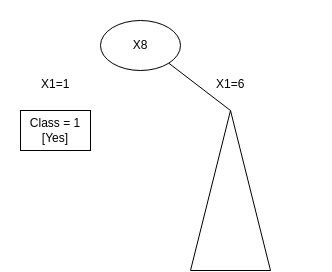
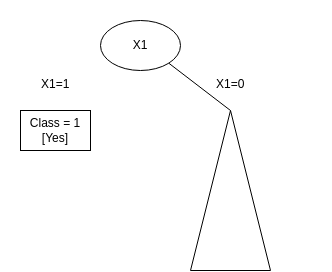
  <mxCell id="0" />
  <mxCell id="1" parent="0" />
- <mxCell id="2" value="X8" style="ellipse;whiteSpace=wrap;html=1;" vertex="1" parent="1"><mxGeometry x="100" y="20" width="80" height="50" as="geometry" /></mxCell>
+ <mxCell id="2" value="X1" style="ellipse;whiteSpace=wrap;html=1;" vertex="1" parent="1"><mxGeometry x="100" y="20" width="80" height="50" as="geometry" /></mxCell>
  <mxCell id="3" value="" style="triangle;whiteSpace=wrap;html=1;rotation=-90;" vertex="1" parent="1"><mxGeometry x="150" y="150" width="160" height="80" as="geometry" /></mxCell>
  <mxCell id="4" value="Class = 1&lt;br&gt;[Yes]" style="rounded=0;whiteSpace=wrap;html=1;" vertex="1" parent="1"><mxGeometry x="20" y="110" width="70" height="40" as="geometry" /></mxCell>
  <mxCell id="5" value="" style="endArrow=none;html=1;entryX=1;entryY=1;entryDx=0;entryDy=0;exitX=1;exitY=0.5;exitDx=0;exitDy=0;" edge="1" parent="1" source="3" target="2"><mxGeometry width="50" height="50" relative="1" as="geometry"><mxPoint x="100" y="300" as="sourcePoint" /><mxPoint x="140" y="260" as="targetPoint" /></mxGeometry></mxCell>
  <mxCell id="6" value="X1=1" style="text;strokeColor=none;fillColor=none;align=left;verticalAlign=top;spacingLeft=4;spacingRight=4;overflow=hidden;rotatable=0;points=[[0,0.5],[1,0.5]];portConstraint=eastwest;" vertex="1" parent="1"><mxGeometry x="35" y="70" width="40" height="26" as="geometry" /></mxCell>
- <mxCell id="7" value="X1=6" style="text;strokeColor=none;fillColor=none;align=left;verticalAlign=top;spacingLeft=4;spacingRight=4;overflow=hidden;rotatable=0;points=[[0,0.5],[1,0.5]];portConstraint=eastwest;" vertex="1" parent="1"><mxGeometry x="210" y="70" width="40" height="26" as="geometry" /></mxCell>
+ <mxCell id="7" value="X1=0" style="text;strokeColor=none;fillColor=none;align=left;verticalAlign=top;spacingLeft=4;spacingRight=4;overflow=hidden;rotatable=0;points=[[0,0.5],[1,0.5]];portConstraint=eastwest;" vertex="1" parent="1"><mxGeometry x="210" y="70" width="40" height="26" as="geometry" /></mxCell>
